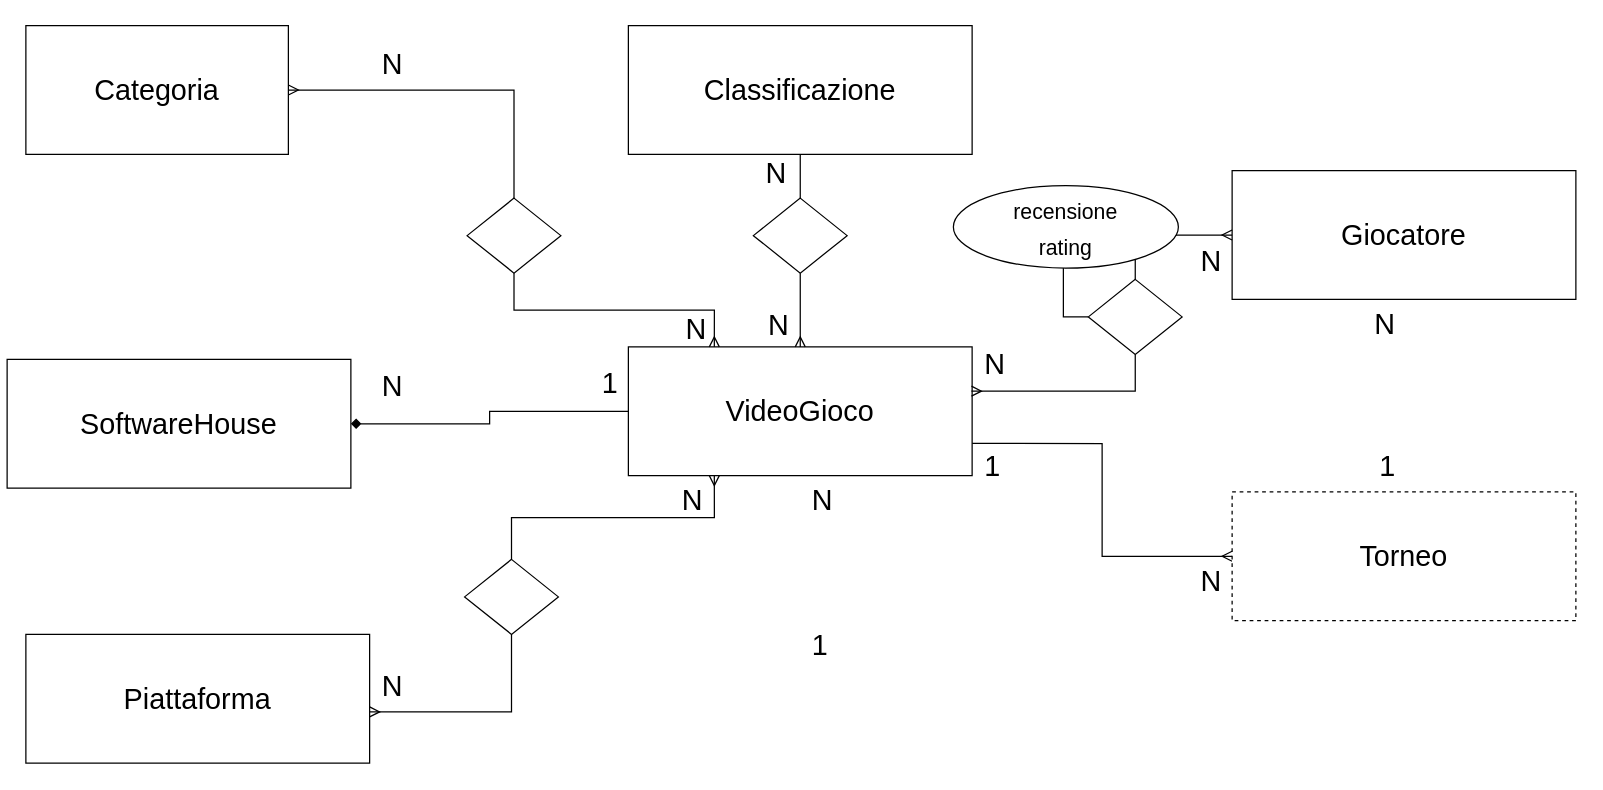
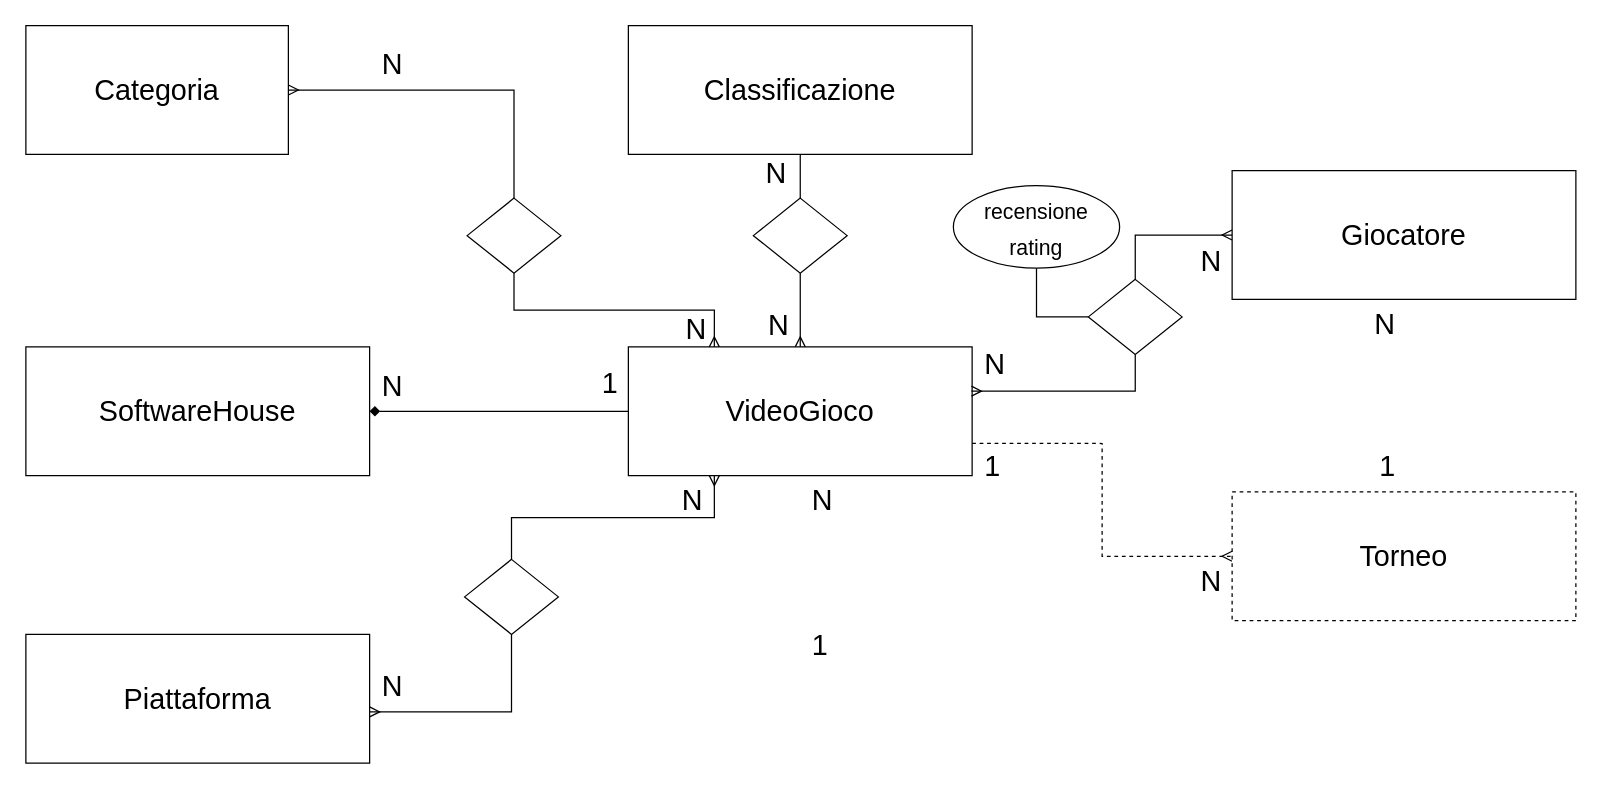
  <mxCell id="0" />
  <mxCell id="1" parent="0" />
  <mxCell id="2" style="edgeStyle=orthogonalEdgeStyle;rounded=0;orthogonalLoop=1;jettySize=auto;html=1;exitX=0;exitY=0.5;exitDx=0;exitDy=0;entryX=1;entryY=0.5;entryDx=0;entryDy=0;fontSize=23;endArrow=diamond;" edge="1" parent="1" source="6" target="7"><mxGeometry relative="1" as="geometry" /></mxCell>
  <mxCell id="3" style="edgeStyle=orthogonalEdgeStyle;rounded=0;orthogonalLoop=1;jettySize=auto;html=1;exitX=0.5;exitY=0;exitDx=0;exitDy=0;entryX=0.5;entryY=1;entryDx=0;entryDy=0;fontSize=24;startArrow=none;startFill=0;endArrow=none;endFill=0;" edge="1" parent="1" source="21" target="20"><mxGeometry relative="1" as="geometry" /></mxCell>
- <mxCell id="4" style="edgeStyle=orthogonalEdgeStyle;rounded=0;orthogonalLoop=1;jettySize=auto;html=1;exitX=1;exitY=0.75;exitDx=0;exitDy=0;entryX=0;entryY=0.5;entryDx=0;entryDy=0;fontSize=24;startArrow=none;startFill=0;endArrow=ERmany;endFill=0;" edge="1" parent="1" source="6" target="12"><mxGeometry relative="1" as="geometry" /></mxCell>
+ <mxCell id="4" style="edgeStyle=orthogonalEdgeStyle;rounded=0;orthogonalLoop=1;jettySize=auto;html=1;exitX=1;exitY=0.75;exitDx=0;exitDy=0;entryX=0;entryY=0.5;entryDx=0;entryDy=0;fontSize=24;startArrow=none;startFill=0;endArrow=ERmany;endFill=0;dashed=1;" edge="1" parent="1" source="6" target="12"><mxGeometry relative="1" as="geometry" /></mxCell>
  <mxCell id="5" style="edgeStyle=orthogonalEdgeStyle;rounded=0;orthogonalLoop=1;jettySize=auto;html=1;exitX=0.5;exitY=1;exitDx=0;exitDy=0;entryX=1;entryY=0.602;entryDx=0;entryDy=0;fontSize=24;startArrow=none;startFill=0;endArrow=ERmany;endFill=0;entryPerimeter=0;" edge="1" parent="1" source="31" target="8"><mxGeometry relative="1" as="geometry" /></mxCell>
  <mxCell id="6" value="&lt;font style=&quot;font-size: 23px;&quot;&gt;VideoGioco&lt;/font&gt;" style="whiteSpace=wrap;html=1;align=center;fontSize=15;fillColor=default;" vertex="1" parent="1"><mxGeometry x="502" y="277" width="275" height="103" as="geometry" /></mxCell>
- <mxCell id="7" value="&lt;font style=&quot;font-size: 23px;&quot;&gt;SoftwareHouse&lt;/font&gt;" style="whiteSpace=wrap;html=1;align=center;fontSize=15;fillColor=default;" vertex="1" parent="1"><mxGeometry x="5" y="287" width="275" height="103" as="geometry" /></mxCell>
+ <mxCell id="7" value="&lt;font style=&quot;font-size: 23px;&quot;&gt;SoftwareHouse&lt;/font&gt;" style="whiteSpace=wrap;html=1;align=center;fontSize=15;fillColor=default;" vertex="1" parent="1"><mxGeometry x="20" y="277" width="275" height="103" as="geometry" /></mxCell>
  <mxCell id="8" value="&lt;font style=&quot;font-size: 23px;&quot;&gt;Piattaforma&lt;/font&gt;" style="whiteSpace=wrap;html=1;align=center;fontSize=15;fillColor=default;" vertex="1" parent="1"><mxGeometry x="20" y="507" width="275" height="103" as="geometry" /></mxCell>
  <mxCell id="9" value="&lt;font style=&quot;font-size: 23px;&quot;&gt;Categoria&lt;/font&gt;" style="whiteSpace=wrap;html=1;align=center;fontSize=15;fillColor=default;" vertex="1" parent="1"><mxGeometry x="20" y="20" width="210" height="103" as="geometry" /></mxCell>
  <mxCell id="10" style="edgeStyle=orthogonalEdgeStyle;rounded=0;orthogonalLoop=1;jettySize=auto;html=1;exitX=0.5;exitY=1;exitDx=0;exitDy=0;entryX=0.998;entryY=0.344;entryDx=0;entryDy=0;entryPerimeter=0;fontSize=24;startArrow=none;startFill=0;endArrow=ERmany;endFill=0;" edge="1" parent="1" source="36" target="6"><mxGeometry relative="1" as="geometry" /></mxCell>
  <mxCell id="11" value="&lt;span style=&quot;font-size: 23px;&quot;&gt;Giocatore&lt;/span&gt;" style="whiteSpace=wrap;html=1;align=center;fontSize=15;fillColor=default;" vertex="1" parent="1"><mxGeometry x="985" y="136" width="275" height="103" as="geometry" /></mxCell>
  <mxCell id="12" value="&lt;span style=&quot;font-size: 23px;&quot;&gt;Torneo&lt;/span&gt;" style="whiteSpace=wrap;html=1;align=center;fontSize=15;fillColor=default;dashed=1;" vertex="1" parent="1"><mxGeometry x="985" y="393" width="275" height="103" as="geometry" /></mxCell>
  <mxCell id="13" value="1" style="text;html=1;align=center;verticalAlign=middle;resizable=0;points=[];autosize=1;strokeColor=none;fillColor=none;fontSize=23;" vertex="1" parent="1"><mxGeometry x="471" y="286" width="31" height="40" as="geometry" /></mxCell>
  <mxCell id="14" value="N" style="text;html=1;align=center;verticalAlign=middle;resizable=0;points=[];autosize=1;strokeColor=none;fillColor=none;fontSize=23;" vertex="1" parent="1"><mxGeometry x="295" y="289" width="35" height="40" as="geometry" /></mxCell>
  <mxCell id="15" value="N" style="text;html=1;align=center;verticalAlign=middle;resizable=0;points=[];autosize=1;strokeColor=none;fillColor=none;fontSize=23;" vertex="1" parent="1"><mxGeometry x="538" y="243" width="35" height="40" as="geometry" /></mxCell>
  <mxCell id="16" value="N" style="text;html=1;align=center;verticalAlign=middle;resizable=0;points=[];autosize=1;strokeColor=none;fillColor=none;fontSize=23;" vertex="1" parent="1"><mxGeometry x="295" y="31" width="35" height="40" as="geometry" /></mxCell>
  <mxCell id="17" style="edgeStyle=orthogonalEdgeStyle;rounded=0;orthogonalLoop=1;jettySize=auto;html=1;exitX=0.5;exitY=0;exitDx=0;exitDy=0;entryX=1;entryY=0.5;entryDx=0;entryDy=0;fontSize=23;endArrow=ERmany;endFill=0;" edge="1" parent="1" source="18" target="9"><mxGeometry relative="1" as="geometry" /></mxCell>
  <mxCell id="18" value="" style="shape=rhombus;perimeter=rhombusPerimeter;whiteSpace=wrap;html=1;align=center;fontSize=23;fillColor=default;" vertex="1" parent="1"><mxGeometry x="373" y="158" width="75" height="60" as="geometry" /></mxCell>
  <mxCell id="19" value="" style="edgeStyle=orthogonalEdgeStyle;rounded=0;orthogonalLoop=1;jettySize=auto;html=1;exitX=0.25;exitY=0;exitDx=0;exitDy=0;entryX=0.5;entryY=1;entryDx=0;entryDy=0;fontSize=24;endArrow=none;endFill=0;startArrow=ERmany;startFill=0;" edge="1" parent="1" source="6" target="18"><mxGeometry relative="1" as="geometry"><mxPoint x="639.5" y="277" as="sourcePoint" /><mxPoint x="639.5" y="59" as="targetPoint" /></mxGeometry></mxCell>
  <mxCell id="20" value="&lt;font style=&quot;font-size: 23px;&quot;&gt;Classificazione&lt;/font&gt;" style="whiteSpace=wrap;html=1;align=center;fontSize=15;fillColor=default;" vertex="1" parent="1"><mxGeometry x="502" y="20" width="275" height="103" as="geometry" /></mxCell>
  <mxCell id="21" value="" style="shape=rhombus;perimeter=rhombusPerimeter;whiteSpace=wrap;html=1;align=center;fontSize=23;fillColor=default;" vertex="1" parent="1"><mxGeometry x="602" y="158" width="75" height="60" as="geometry" /></mxCell>
  <mxCell id="22" value="" style="edgeStyle=orthogonalEdgeStyle;rounded=0;orthogonalLoop=1;jettySize=auto;html=1;exitX=0.5;exitY=0;exitDx=0;exitDy=0;entryX=0.5;entryY=1;entryDx=0;entryDy=0;fontSize=24;startArrow=ERmany;startFill=0;endArrow=none;endFill=0;" edge="1" parent="1" source="6" target="21"><mxGeometry relative="1" as="geometry"><mxPoint x="639.5" y="277" as="sourcePoint" /><mxPoint x="639.5" y="123" as="targetPoint" /></mxGeometry></mxCell>
  <mxCell id="23" value="N" style="text;html=1;align=center;verticalAlign=middle;resizable=0;points=[];autosize=1;strokeColor=none;fillColor=none;fontSize=23;" vertex="1" parent="1"><mxGeometry x="604" y="240" width="35" height="40" as="geometry" /></mxCell>
  <mxCell id="24" value="N" style="text;html=1;align=center;verticalAlign=middle;resizable=0;points=[];autosize=1;strokeColor=none;fillColor=none;fontSize=23;" vertex="1" parent="1"><mxGeometry x="602" y="118" width="35" height="40" as="geometry" /></mxCell>
  <mxCell id="25" value="1" style="text;html=1;align=center;verticalAlign=middle;resizable=0;points=[];autosize=1;strokeColor=none;fillColor=none;fontSize=23;" vertex="1" parent="1"><mxGeometry x="777" y="353" width="31" height="40" as="geometry" /></mxCell>
  <mxCell id="26" value="N" style="text;html=1;align=center;verticalAlign=middle;resizable=0;points=[];autosize=1;strokeColor=none;fillColor=none;fontSize=23;" vertex="1" parent="1"><mxGeometry x="950" y="445" width="35" height="40" as="geometry" /></mxCell>
  <mxCell id="27" value="N" style="text;html=1;align=center;verticalAlign=middle;resizable=0;points=[];autosize=1;strokeColor=none;fillColor=none;fontSize=23;" vertex="1" parent="1"><mxGeometry x="535" y="380" width="35" height="40" as="geometry" /></mxCell>
  <mxCell id="28" value="N" style="text;html=1;align=center;verticalAlign=middle;resizable=0;points=[];autosize=1;strokeColor=none;fillColor=none;fontSize=23;" vertex="1" parent="1"><mxGeometry x="295" y="529" width="35" height="40" as="geometry" /></mxCell>
  <mxCell id="29" value="1" style="text;html=1;align=center;verticalAlign=middle;resizable=0;points=[];autosize=1;strokeColor=none;fillColor=none;fontSize=23;" vertex="1" parent="1"><mxGeometry x="1093" y="353" width="31" height="40" as="geometry" /></mxCell>
  <mxCell id="30" value="N" style="text;html=1;align=center;verticalAlign=middle;resizable=0;points=[];autosize=1;strokeColor=none;fillColor=none;fontSize=23;" vertex="1" parent="1"><mxGeometry x="1089" y="239" width="35" height="40" as="geometry" /></mxCell>
  <mxCell id="31" value="" style="shape=rhombus;perimeter=rhombusPerimeter;whiteSpace=wrap;html=1;align=center;fontSize=23;fillColor=default;" vertex="1" parent="1"><mxGeometry x="371" y="447" width="75" height="60" as="geometry" /></mxCell>
  <mxCell id="32" value="" style="edgeStyle=orthogonalEdgeStyle;rounded=0;orthogonalLoop=1;jettySize=auto;html=1;exitX=0.25;exitY=1;exitDx=0;exitDy=0;entryX=0.5;entryY=0;entryDx=0;entryDy=0;fontSize=24;startArrow=ERmany;startFill=0;endArrow=none;endFill=0;" edge="1" parent="1" source="6" target="31"><mxGeometry relative="1" as="geometry"><mxPoint x="639.5" y="380" as="sourcePoint" /><mxPoint x="157.5" y="507" as="targetPoint" /></mxGeometry></mxCell>
  <mxCell id="33" value="N" style="text;html=1;align=center;verticalAlign=middle;resizable=0;points=[];autosize=1;strokeColor=none;fillColor=none;fontSize=23;" vertex="1" parent="1"><mxGeometry x="639" y="380" width="35" height="40" as="geometry" /></mxCell>
  <mxCell id="34" value="1" style="text;html=1;align=center;verticalAlign=middle;resizable=0;points=[];autosize=1;strokeColor=none;fillColor=none;fontSize=23;" vertex="1" parent="1"><mxGeometry x="639" y="496" width="31" height="40" as="geometry" /></mxCell>
  <mxCell id="35" style="edgeStyle=orthogonalEdgeStyle;rounded=0;orthogonalLoop=1;jettySize=auto;html=1;exitX=0;exitY=0.5;exitDx=0;exitDy=0;entryX=0.5;entryY=1;entryDx=0;entryDy=0;fontSize=24;startArrow=none;startFill=0;endArrow=none;endFill=0;" edge="1" parent="1" source="36" target="40"><mxGeometry relative="1" as="geometry" /></mxCell>
  <mxCell id="36" value="" style="shape=rhombus;perimeter=rhombusPerimeter;whiteSpace=wrap;html=1;align=center;fontSize=23;fillColor=default;" vertex="1" parent="1"><mxGeometry x="870" y="223" width="75" height="60" as="geometry" /></mxCell>
  <mxCell id="37" value="" style="edgeStyle=orthogonalEdgeStyle;rounded=0;orthogonalLoop=1;jettySize=auto;html=1;exitX=0;exitY=0.5;exitDx=0;exitDy=0;entryX=0.5;entryY=0;entryDx=0;entryDy=0;fontSize=24;startArrow=ERmany;startFill=0;endArrow=none;endFill=0;" edge="1" parent="1" source="11" target="36"><mxGeometry relative="1" as="geometry"><mxPoint x="985" y="187.5" as="sourcePoint" /><mxPoint x="831.45" y="306.432" as="targetPoint" /></mxGeometry></mxCell>
  <mxCell id="38" value="N" style="text;html=1;align=center;verticalAlign=middle;resizable=0;points=[];autosize=1;strokeColor=none;fillColor=none;fontSize=23;" vertex="1" parent="1"><mxGeometry x="950" y="189" width="35" height="40" as="geometry" /></mxCell>
  <mxCell id="39" value="N" style="text;html=1;align=center;verticalAlign=middle;resizable=0;points=[];autosize=1;strokeColor=none;fillColor=none;fontSize=23;" vertex="1" parent="1"><mxGeometry x="777" y="271" width="35" height="40" as="geometry" /></mxCell>
- <mxCell id="40" value="&lt;font style=&quot;font-size: 17px;&quot;&gt;recensione&lt;br&gt;rating&lt;br&gt;&lt;/font&gt;" style="ellipse;whiteSpace=wrap;html=1;align=center;fontSize=24;fillColor=default;" vertex="1" parent="1"><mxGeometry x="762" y="148" width="180" height="66" as="geometry" /></mxCell>
+ <mxCell id="40" value="&lt;font style=&quot;font-size: 17px;&quot;&gt;recensione&lt;br&gt;rating&lt;br&gt;&lt;/font&gt;" style="ellipse;whiteSpace=wrap;html=1;align=center;fontSize=24;fillColor=default;" vertex="1" parent="1"><mxGeometry x="762" y="148" width="133" height="66" as="geometry" /></mxCell>
